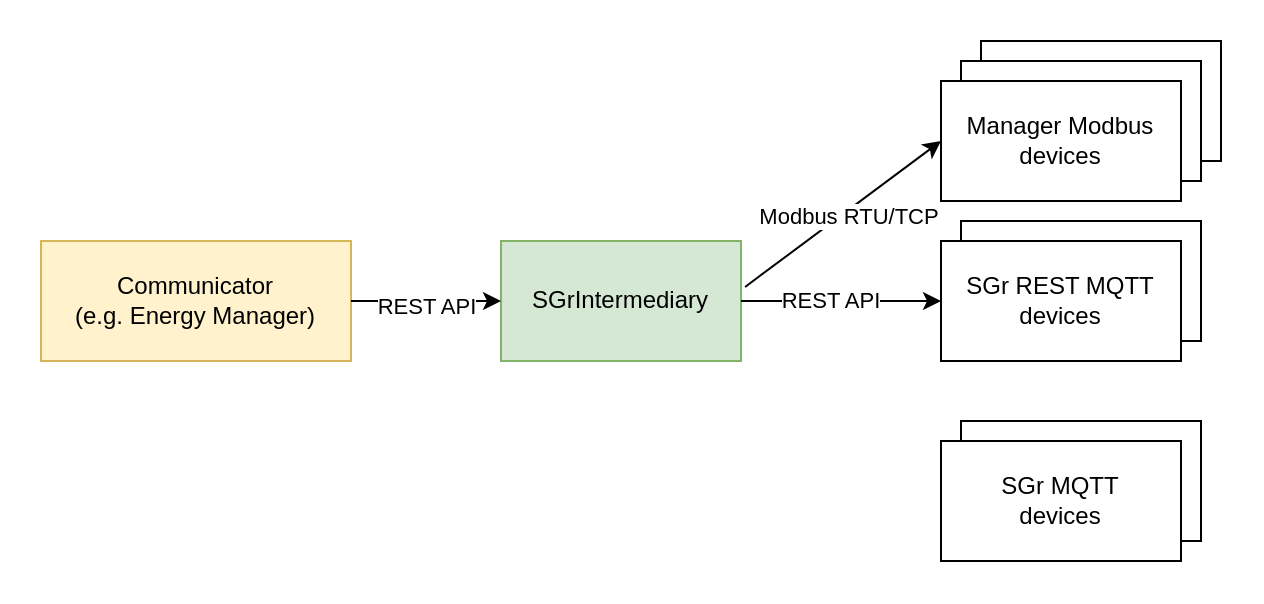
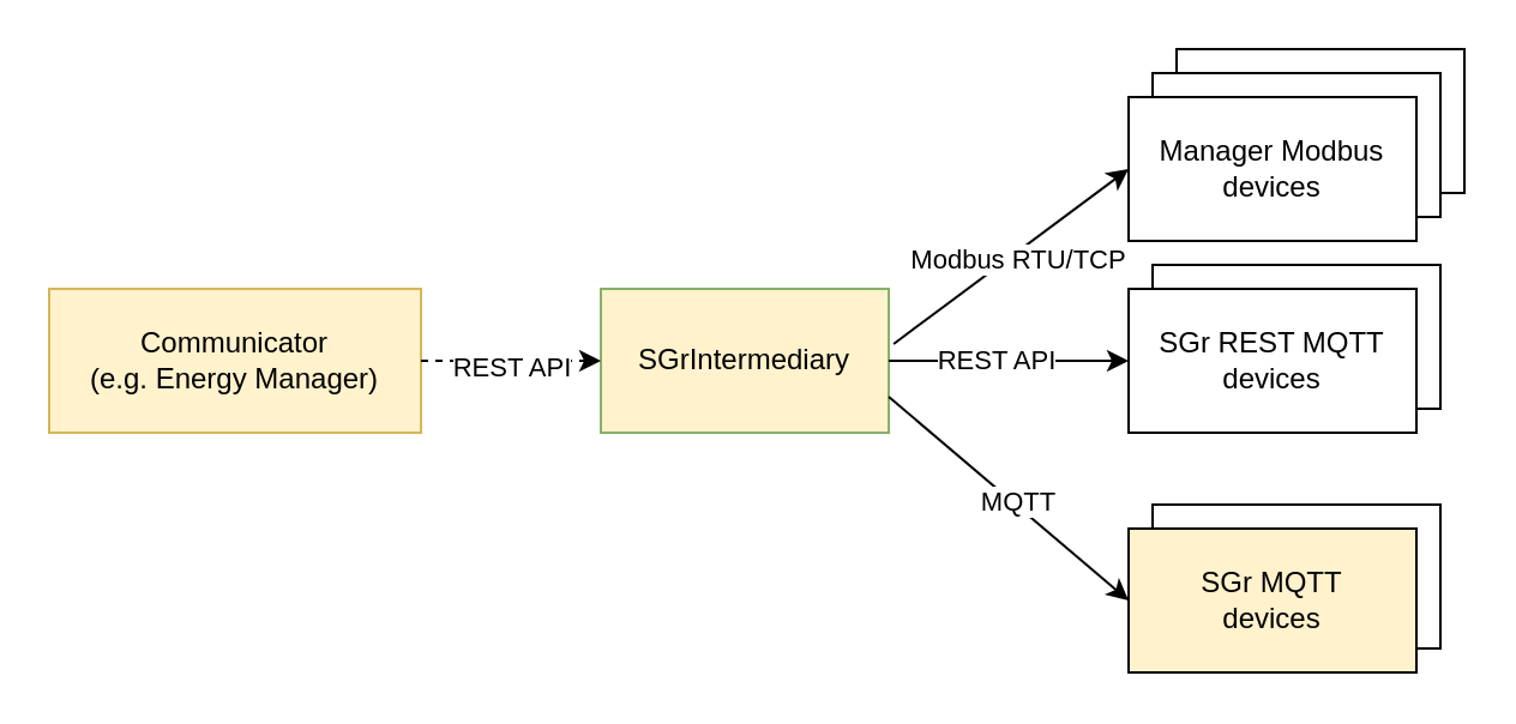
  <mxCell id="0" />
  <mxCell id="1" parent="0" />
  <mxCell id="2" value="" style="rounded=0;whiteSpace=wrap;html=1;" vertex="1" parent="1"><mxGeometry x="490" y="20" width="120" height="60" as="geometry" /></mxCell>
  <mxCell id="3" value="" style="rounded=0;whiteSpace=wrap;html=1;" vertex="1" parent="1"><mxGeometry x="480" y="210" width="120" height="60" as="geometry" /></mxCell>
  <mxCell id="4" value="" style="rounded=0;whiteSpace=wrap;html=1;" vertex="1" parent="1"><mxGeometry x="480" y="110" width="120" height="60" as="geometry" /></mxCell>
  <mxCell id="5" value="" style="rounded=0;whiteSpace=wrap;html=1;" vertex="1" parent="1"><mxGeometry x="480" y="30" width="120" height="60" as="geometry" /></mxCell>
  <mxCell id="6" value="Communicator&lt;div&gt;(e.g. Energy Manager)&lt;/div&gt;" style="rounded=0;whiteSpace=wrap;html=1;fillColor=#fff2cc;strokeColor=#d6b656;" vertex="1" parent="1"><mxGeometry x="20" y="120" width="155" height="60" as="geometry" /></mxCell>
- <mxCell id="7" value="SGrIntermediary" style="rounded=0;whiteSpace=wrap;html=1;fillColor=#d5e8d4;strokeColor=#82b366;" vertex="1" parent="1"><mxGeometry x="250" y="120" width="120" height="60" as="geometry" /></mxCell>
+ <mxCell id="7" value="SGrIntermediary" style="rounded=0;whiteSpace=wrap;html=1;fillColor=#fff2cc;strokeColor=#82b366;" vertex="1" parent="1"><mxGeometry x="250" y="120" width="120" height="60" as="geometry" /></mxCell>
  <mxCell id="8" value="Manager Modbus&lt;div&gt;devices&lt;/div&gt;" style="rounded=0;whiteSpace=wrap;html=1;" vertex="1" parent="1"><mxGeometry x="470" y="40" width="120" height="60" as="geometry" /></mxCell>
  <mxCell id="9" value="SGr REST MQTT&lt;div&gt;devices&lt;/div&gt;" style="rounded=0;whiteSpace=wrap;html=1;" vertex="1" parent="1"><mxGeometry x="470" y="120" width="120" height="60" as="geometry" /></mxCell>
- <mxCell id="10" value="SGr MQTT&lt;div&gt;devices&lt;/div&gt;" style="rounded=0;whiteSpace=wrap;html=1;" vertex="1" parent="1"><mxGeometry x="470" y="220" width="120" height="60" as="geometry" /></mxCell>
- <mxCell id="11" value="" style="endArrow=classic;html=1;rounded=0;exitX=1;exitY=0.5;exitDx=0;exitDy=0;entryX=0;entryY=0.5;entryDx=0;entryDy=0;" edge="1" parent="1" source="6" target="7"><mxGeometry width="50" height="50" relative="1" as="geometry"><mxPoint x="390" y="320" as="sourcePoint" /><mxPoint x="440" y="270" as="targetPoint" /></mxGeometry></mxCell>
+ <mxCell id="10" value="SGr MQTT&lt;div&gt;devices&lt;/div&gt;" style="rounded=0;whiteSpace=wrap;html=1;fillColor=#fff2cc;" vertex="1" parent="1"><mxGeometry x="470" y="220" width="120" height="60" as="geometry" /></mxCell>
+ <mxCell id="11" value="" style="endArrow=classic;html=1;rounded=0;exitX=1;exitY=0.5;exitDx=0;exitDy=0;entryX=0;entryY=0.5;entryDx=0;entryDy=0;dashed=1;" edge="1" parent="1" source="6" target="7"><mxGeometry width="50" height="50" relative="1" as="geometry"><mxPoint x="390" y="320" as="sourcePoint" /><mxPoint x="440" y="270" as="targetPoint" /></mxGeometry></mxCell>
  <mxCell id="12" value="REST API" style="edgeLabel;html=1;align=center;verticalAlign=middle;resizable=0;points=[];" vertex="1" connectable="0" parent="11"><mxGeometry x="-0.02" y="-2" relative="1" as="geometry"><mxPoint as="offset" /></mxGeometry></mxCell>
  <mxCell id="13" value="" style="endArrow=classic;html=1;rounded=0;exitX=1.017;exitY=0.383;exitDx=0;exitDy=0;exitPerimeter=0;" edge="1" parent="1" source="7"><mxGeometry width="50" height="50" relative="1" as="geometry"><mxPoint x="420" y="120" as="sourcePoint" /><mxPoint x="470" y="70" as="targetPoint" /></mxGeometry></mxCell>
  <mxCell id="14" value="Modbus RTU/TCP" style="edgeLabel;html=1;align=center;verticalAlign=middle;resizable=0;points=[];" vertex="1" connectable="0" parent="13"><mxGeometry x="-0.018" relative="1" as="geometry"><mxPoint x="3" as="offset" /></mxGeometry></mxCell>
  <mxCell id="15" value="" style="endArrow=classic;html=1;rounded=0;" edge="1" parent="1" target="9"><mxGeometry width="50" height="50" relative="1" as="geometry"><mxPoint x="370" y="150" as="sourcePoint" /><mxPoint x="420" y="100" as="targetPoint" /></mxGeometry></mxCell>
  <mxCell id="16" value="REST API" style="edgeLabel;html=1;align=center;verticalAlign=middle;resizable=0;points=[];" vertex="1" connectable="0" parent="15"><mxGeometry x="-0.12" y="1" relative="1" as="geometry"><mxPoint as="offset" /></mxGeometry></mxCell>
+ <mxCell id="17" value="" style="endArrow=classic;html=1;rounded=0;exitX=1;exitY=0.75;exitDx=0;exitDy=0;entryX=0;entryY=0.5;entryDx=0;entryDy=0;" edge="1" parent="1" source="7" target="10"><mxGeometry width="50" height="50" relative="1" as="geometry"><mxPoint x="300" y="320" as="sourcePoint" /><mxPoint x="350" y="270" as="targetPoint" /></mxGeometry></mxCell>
+ <mxCell id="18" value="MQTT" style="edgeLabel;html=1;align=center;verticalAlign=middle;resizable=0;points=[];" vertex="1" connectable="0" parent="17"><mxGeometry x="0.061" y="1" relative="1" as="geometry"><mxPoint y="-1" as="offset" /></mxGeometry></mxCell>
